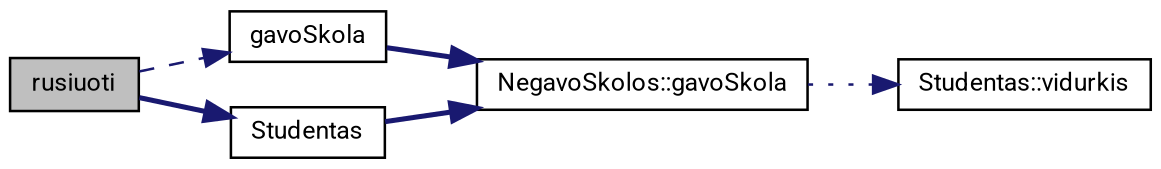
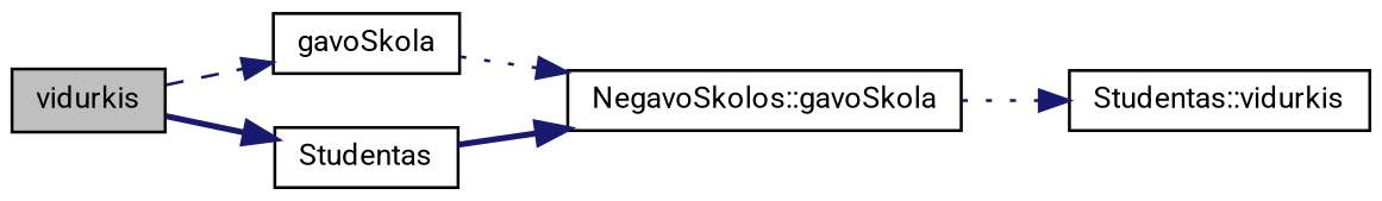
  digraph {
    fontname=Roboto
    rankdir=LR
    node [color=black fillcolor=white fontname=Roboto fontsize=10 shape=record style=filled]
    edge [color=midnightblue fontname=Roboto fontsize=10 labelfontname=Helvetica labelfontsize=10 style=bold]
-   n1 [fillcolor=grey75 fontcolor=black height=0.2 label=rusiuoti width=0.4]
+   n1 [fillcolor=grey75 fontcolor=black height=0.2 label=vidurkis width=0.4]
    n2 [height=0.2 label=gavoSkola width=0.4]
    n3 [height=0.2 label=Studentas width=0.4]
    n4 [height=0.2 label="NegavoSkolos::gavoSkola" width=0.4]
    n5 [height=0.2 label="Studentas::vidurkis" width=0.4]
    n1 -> n2 [style=dashed]
    n1 -> n3
-   n2 -> n4
+   n2 -> n4 [style=dotted]
    n3 -> n4
    n4 -> n5 [style=dotted]
  }
